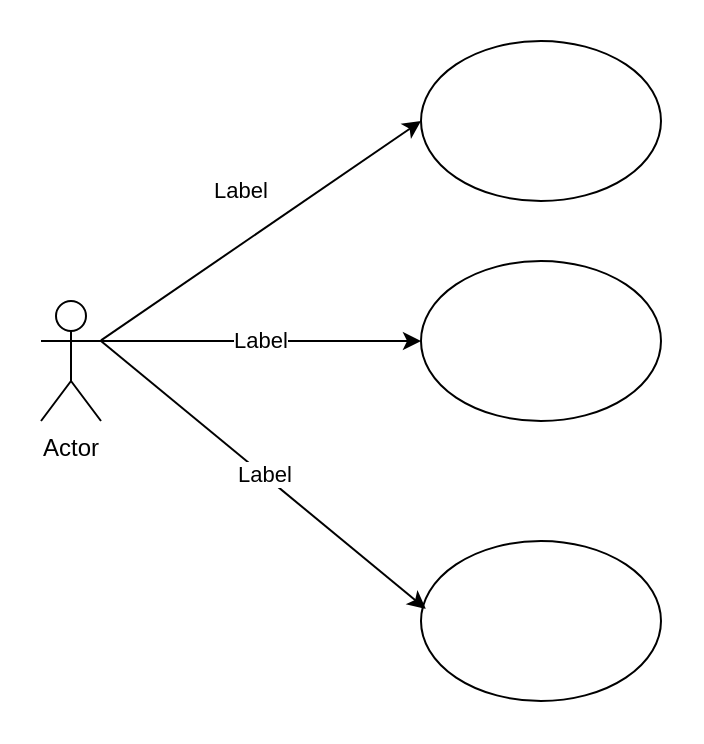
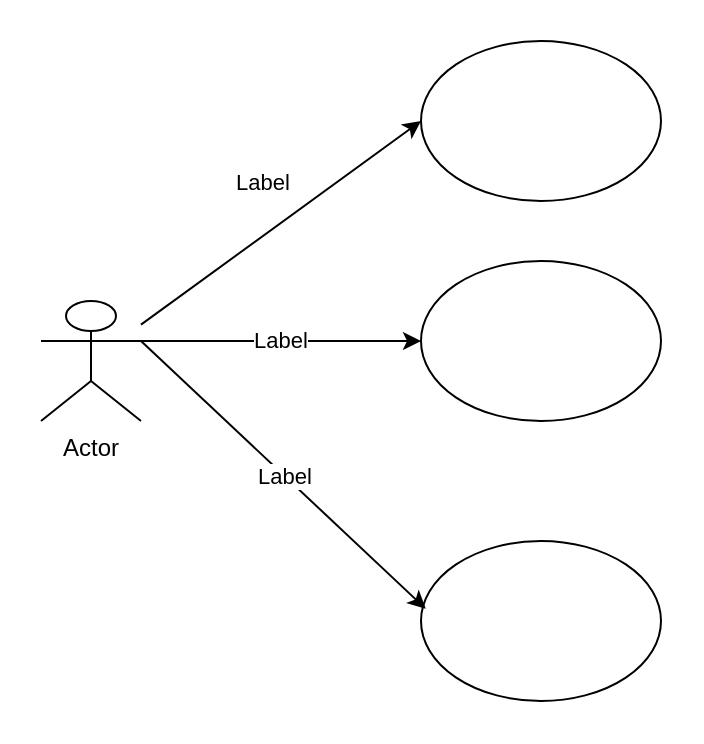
  <mxCell id="0" />
  <mxCell id="1" parent="0" />
- <mxCell id="2" value="Actor" style="shape=umlActor;verticalLabelPosition=bottom;verticalAlign=top;html=1;outlineConnect=0;" vertex="1" parent="1"><mxGeometry x="20" y="150" width="30" height="60" as="geometry" /></mxCell>
+ <mxCell id="2" value="Actor" style="shape=umlActor;verticalLabelPosition=bottom;verticalAlign=top;html=1;outlineConnect=0;" vertex="1" parent="1"><mxGeometry x="20" y="150" width="50" height="60" as="geometry" /></mxCell>
  <mxCell id="3" value="" style="endArrow=classic;html=1;rounded=0;entryX=0;entryY=0.5;entryDx=0;entryDy=0;" edge="1" parent="1" source="2" target="5"><mxGeometry relative="1" as="geometry"><mxPoint x="70" y="90" as="sourcePoint" /><mxPoint x="170" y="90" as="targetPoint" /></mxGeometry></mxCell>
  <mxCell id="4" value="Label" style="edgeLabel;resizable=0;html=1;align=center;verticalAlign=middle;" connectable="0" vertex="1" parent="3"><mxGeometry relative="1" as="geometry"><mxPoint x="-10" y="-20" as="offset" /></mxGeometry></mxCell>
  <mxCell id="5" value="" style="ellipse;whiteSpace=wrap;html=1;" vertex="1" parent="1"><mxGeometry x="210" y="20" width="120" height="80" as="geometry" /></mxCell>
  <mxCell id="6" value="" style="ellipse;whiteSpace=wrap;html=1;" vertex="1" parent="1"><mxGeometry x="210" y="130" width="120" height="80" as="geometry" /></mxCell>
  <mxCell id="7" value="" style="ellipse;whiteSpace=wrap;html=1;" vertex="1" parent="1"><mxGeometry x="210" y="270" width="120" height="80" as="geometry" /></mxCell>
  <mxCell id="8" value="" style="endArrow=classic;html=1;rounded=0;entryX=0;entryY=0.5;entryDx=0;entryDy=0;exitX=1;exitY=0.333;exitDx=0;exitDy=0;exitPerimeter=0;" edge="1" parent="1" source="2" target="6"><mxGeometry relative="1" as="geometry"><mxPoint x="90" y="180" as="sourcePoint" /><mxPoint x="190" y="180" as="targetPoint" /></mxGeometry></mxCell>
  <mxCell id="9" value="Label" style="edgeLabel;resizable=0;html=1;align=center;verticalAlign=middle;" connectable="0" vertex="1" parent="8"><mxGeometry relative="1" as="geometry" /></mxCell>
  <mxCell id="10" value="" style="endArrow=classic;html=1;rounded=0;entryX=0.02;entryY=0.424;entryDx=0;entryDy=0;entryPerimeter=0;exitX=1;exitY=0.333;exitDx=0;exitDy=0;exitPerimeter=0;" edge="1" parent="1" source="2" target="7"><mxGeometry relative="1" as="geometry"><mxPoint x="60" y="270" as="sourcePoint" /><mxPoint x="160" y="270" as="targetPoint" /></mxGeometry></mxCell>
  <mxCell id="11" value="Label" style="edgeLabel;resizable=0;html=1;align=center;verticalAlign=middle;" connectable="0" vertex="1" parent="10"><mxGeometry relative="1" as="geometry" /></mxCell>
